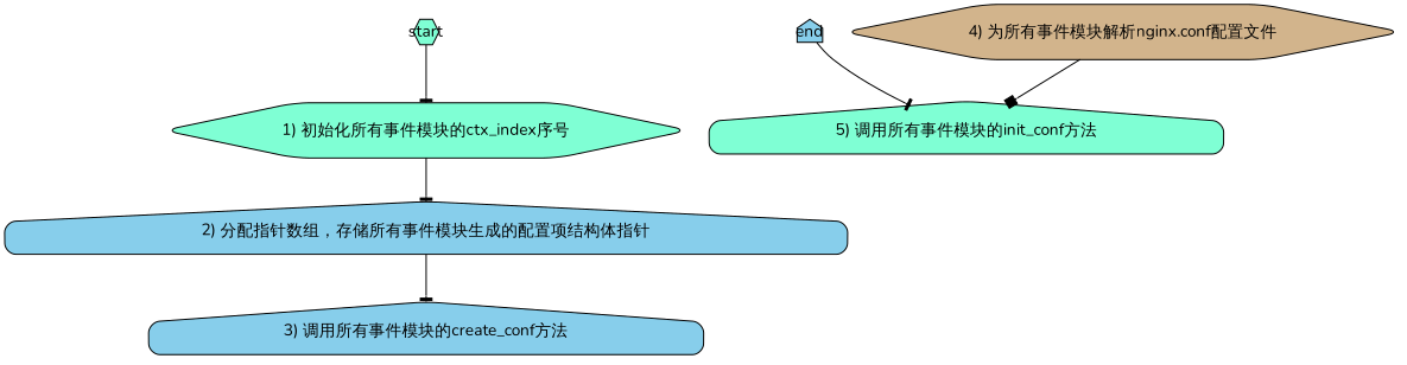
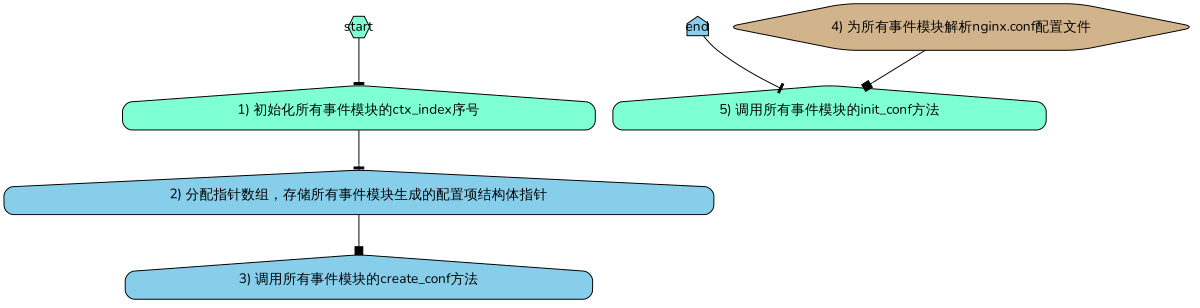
  digraph {
    fontname=Nunito
    node [color="#000000" fillcolor=aquamarine fixedsize=false fontname=Nunito shape=house style="solid,rounded,filled" margin="0.20,0.10"]
    edge [arrowhead=tee fontname=Nunito]
    start [fixedsize=true height=0.30 shape=hexagon style=filled width=0.30 margin=""]
-   n2 [height=0.3 label="1) 初始化所有事件模块的ctx_index序号" shape=hexagon width=0.3]
+   n2 [height=0.3 label="1) 初始化所有事件模块的ctx_index序号" width=0.3]
    n3 [fillcolor=skyblue height=0.3 label="2) 分配指针数组，存储所有事件模块生成的配置项结构体指针" width=0.3]
    end [fillcolor=skyblue fixedsize=true height=0.3 style=filled width=0.3 margin=""]
    n5 [height=0.3 label="5) 调用所有事件模块的init_conf方法" width=0.3]
    n6 [fillcolor=skyblue height=0.3 label="3) 调用所有事件模块的create_conf方法" width=0.3]
    n7 [fillcolor=tan height=0.3 label="4) 为所有事件模块解析nginx.conf配置文件" shape=hexagon width=0.3]
    start -> n2
    n2 -> n3
-   n3 -> n6
+   n3 -> n6 [arrowhead=box]
    end -> n5
    n7 -> n5 [arrowhead=box]
  }
